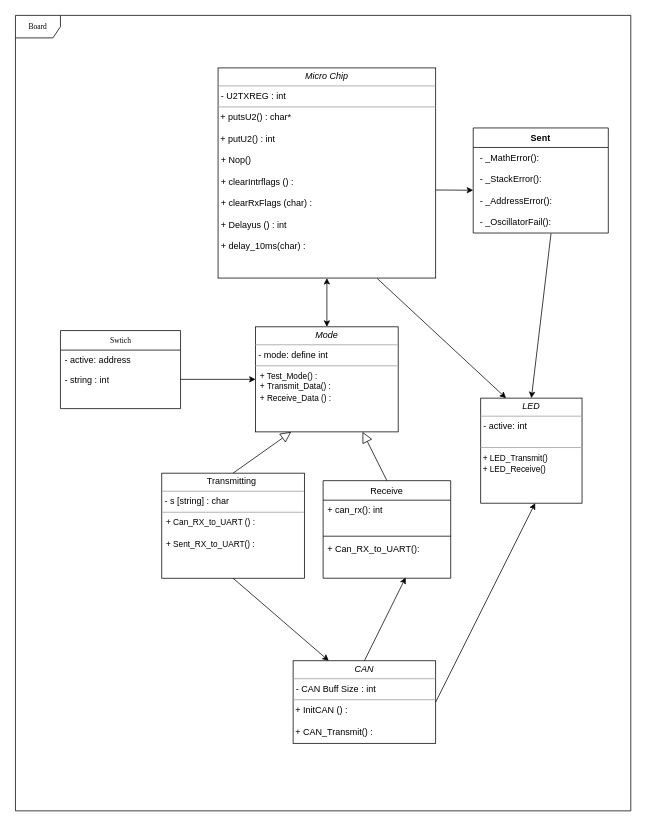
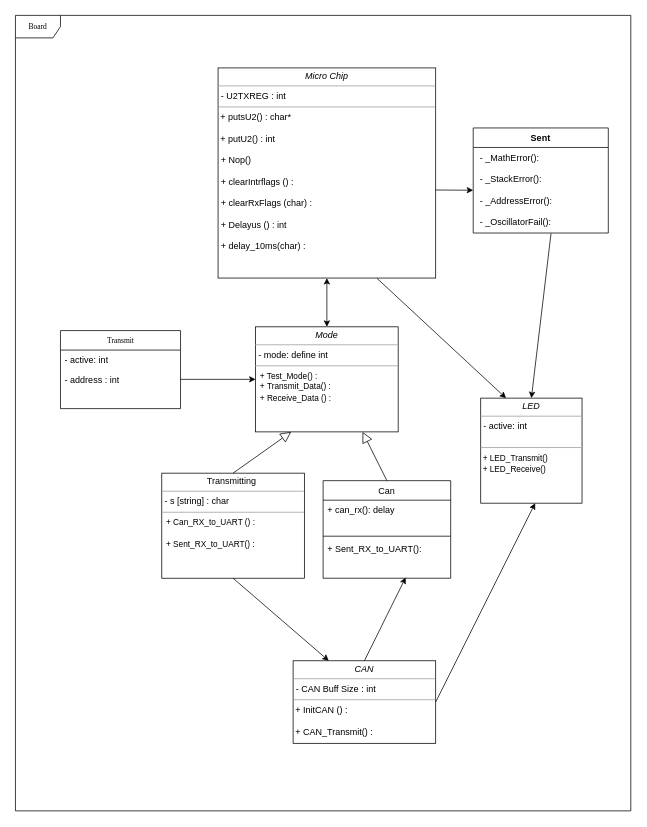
  <mxCell id="0" />
  <mxCell id="1" parent="0" />
  <mxCell id="2" value="Board" style="shape=umlFrame;whiteSpace=wrap;html=1;rounded=0;shadow=0;comic=0;labelBackgroundColor=none;strokeWidth=1;fontFamily=Verdana;fontSize=10;align=center;" parent="1" vertex="1"><mxGeometry x="20" y="20" width="820" height="1060" as="geometry" /></mxCell>
- <mxCell id="3" value="Swtich" style="swimlane;html=1;fontStyle=0;childLayout=stackLayout;horizontal=1;startSize=26;fillColor=none;horizontalStack=0;resizeParent=1;resizeLast=0;collapsible=1;marginBottom=0;swimlaneFillColor=#ffffff;rounded=0;shadow=0;comic=0;labelBackgroundColor=none;strokeWidth=1;fontFamily=Verdana;fontSize=10;align=center;" parent="1" vertex="1"><mxGeometry x="80" y="440" width="160" height="104" as="geometry" /></mxCell>
- <mxCell id="4" value="- active: address" style="text;html=1;strokeColor=none;fillColor=none;align=left;verticalAlign=top;spacingLeft=4;spacingRight=4;whiteSpace=wrap;overflow=hidden;rotatable=0;points=[[0,0.5],[1,0.5]];portConstraint=eastwest;" parent="3" vertex="1"><mxGeometry y="26" width="160" height="26" as="geometry" /></mxCell>
- <mxCell id="5" value="- string : int" style="text;html=1;strokeColor=none;fillColor=none;align=left;verticalAlign=top;spacingLeft=4;spacingRight=4;whiteSpace=wrap;overflow=hidden;rotatable=0;points=[[0,0.5],[1,0.5]];portConstraint=eastwest;" parent="3" vertex="1"><mxGeometry y="52" width="160" height="26" as="geometry" /></mxCell>
+ <mxCell id="3" value="Transmit" style="swimlane;html=1;fontStyle=0;childLayout=stackLayout;horizontal=1;startSize=26;fillColor=none;horizontalStack=0;resizeParent=1;resizeLast=0;collapsible=1;marginBottom=0;swimlaneFillColor=#ffffff;rounded=0;shadow=0;comic=0;labelBackgroundColor=none;strokeWidth=1;fontFamily=Verdana;fontSize=10;align=center;" parent="1" vertex="1"><mxGeometry x="80" y="440" width="160" height="104" as="geometry" /></mxCell>
+ <mxCell id="4" value="- active: int" style="text;html=1;strokeColor=none;fillColor=none;align=left;verticalAlign=top;spacingLeft=4;spacingRight=4;whiteSpace=wrap;overflow=hidden;rotatable=0;points=[[0,0.5],[1,0.5]];portConstraint=eastwest;" parent="3" vertex="1"><mxGeometry y="26" width="160" height="26" as="geometry" /></mxCell>
+ <mxCell id="5" value="- address : int" style="text;html=1;strokeColor=none;fillColor=none;align=left;verticalAlign=top;spacingLeft=4;spacingRight=4;whiteSpace=wrap;overflow=hidden;rotatable=0;points=[[0,0.5],[1,0.5]];portConstraint=eastwest;" parent="3" vertex="1"><mxGeometry y="52" width="160" height="26" as="geometry" /></mxCell>
  <mxCell id="6" value="&lt;p style=&quot;margin:0px;margin-top:4px;text-align:center;&quot;&gt;&lt;i&gt;Micro Chip&lt;/i&gt;&lt;/p&gt;&lt;hr size=&quot;1&quot;&gt;&lt;p style=&quot;margin:0px;margin-left:4px;&quot;&gt;-&amp;nbsp;U2TXREG : int&lt;br&gt;&lt;/p&gt;&lt;hr size=&quot;1&quot;&gt;&amp;nbsp;+ putsU2() : char*&lt;br&gt;&lt;br&gt;&amp;nbsp;+&amp;nbsp;putU2() : int&lt;br&gt;&lt;p style=&quot;margin:0px;margin-left:4px;&quot;&gt;&lt;br&gt;&lt;/p&gt;&lt;p style=&quot;margin:0px;margin-left:4px;&quot;&gt;+ Nop()&lt;/p&gt;&lt;p style=&quot;margin:0px;margin-left:4px;&quot;&gt;&lt;br&gt;&lt;/p&gt;&lt;p style=&quot;margin:0px;margin-left:4px;&quot;&gt;+ clearIntrflags () :&lt;/p&gt;&lt;p style=&quot;margin:0px;margin-left:4px;&quot;&gt;&lt;br&gt;&lt;/p&gt;&lt;p style=&quot;margin:0px;margin-left:4px;&quot;&gt;+&amp;nbsp;clearRxFlags (char) :&lt;/p&gt;&lt;p style=&quot;margin:0px;margin-left:4px;&quot;&gt;&lt;br&gt;&lt;/p&gt;&lt;p style=&quot;margin:0px;margin-left:4px;&quot;&gt;+ Delayus () : int&amp;nbsp;&lt;/p&gt;&lt;p style=&quot;margin:0px;margin-left:4px;&quot;&gt;&lt;br&gt;&lt;/p&gt;&lt;p style=&quot;margin:0px;margin-left:4px;&quot;&gt;+ delay_10ms(char) :&amp;nbsp;&lt;/p&gt;" style="verticalAlign=top;align=left;overflow=fill;fontSize=12;fontFamily=Helvetica;html=1;rounded=0;shadow=0;comic=0;labelBackgroundColor=none;strokeWidth=1" parent="1" vertex="1"><mxGeometry x="290" y="90" width="290" height="280" as="geometry" /></mxCell>
  <mxCell id="7" value="&lt;p style=&quot;margin:0px;margin-top:4px;text-align:center;&quot;&gt;&lt;i&gt;LED&lt;/i&gt;&lt;/p&gt;&lt;hr size=&quot;1&quot;&gt;&lt;p style=&quot;margin:0px;margin-left:4px;&quot;&gt;- active: int&lt;br&gt;&lt;br&gt;&lt;/p&gt;&lt;hr size=&quot;1&quot;&gt;&lt;font style=&quot;font-size: 11px;&quot;&gt;&amp;nbsp;+ LED_Transmit()&lt;br&gt;&amp;nbsp;+ LED_Receive()&lt;br&gt;&lt;br&gt;&lt;/font&gt;" style="verticalAlign=top;align=left;overflow=fill;fontSize=12;fontFamily=Helvetica;html=1;rounded=0;shadow=0;comic=0;labelBackgroundColor=none;strokeWidth=1;strokeColor=default;" parent="1" vertex="1"><mxGeometry x="640" y="530" width="135" height="140" as="geometry" /></mxCell>
  <mxCell id="8" value="&lt;p style=&quot;margin:0px;margin-top:4px;text-align:center;&quot;&gt;&lt;i&gt;Mode&lt;/i&gt;&lt;/p&gt;&lt;hr size=&quot;1&quot;&gt;&lt;p style=&quot;margin:0px;margin-left:4px;&quot;&gt;- mode: define int&lt;br&gt;&lt;/p&gt;&lt;hr size=&quot;1&quot;&gt;&lt;font style=&quot;font-size: 11px;&quot;&gt;&amp;nbsp; + Test_Mode() :&amp;nbsp;&lt;br&gt;&amp;nbsp; +&amp;nbsp;Transmit_Data() :&lt;br&gt;&amp;nbsp; + Receive_Data () :&lt;br&gt;&lt;br&gt;&lt;/font&gt;" style="verticalAlign=top;align=left;overflow=fill;fontSize=12;fontFamily=Helvetica;html=1;rounded=0;shadow=0;comic=0;labelBackgroundColor=none;strokeWidth=1;strokeColor=default;" parent="1" vertex="1"><mxGeometry x="340" y="435" width="190" height="140" as="geometry" /></mxCell>
  <mxCell id="9" value="&lt;p style=&quot;margin:0px;margin-top:4px;text-align:center;&quot;&gt;Transmitting&amp;nbsp;&lt;br&gt;&lt;/p&gt;&lt;hr size=&quot;1&quot;&gt;&lt;p style=&quot;margin:0px;margin-left:4px;&quot;&gt;- s [string] : char&lt;br&gt;&lt;/p&gt;&lt;hr size=&quot;1&quot;&gt;&lt;font style=&quot;font-size: 11px;&quot;&gt;&amp;nbsp; +&amp;nbsp;Can_RX_to_UART () :&lt;br&gt;&lt;br&gt;&amp;nbsp; +&amp;nbsp;Sent_RX_to_UART() :&lt;br&gt;&lt;br&gt;&lt;/font&gt;" style="verticalAlign=top;align=left;overflow=fill;fontSize=12;fontFamily=Helvetica;html=1;rounded=0;shadow=0;comic=0;labelBackgroundColor=none;strokeWidth=1;strokeColor=default;" parent="1" vertex="1"><mxGeometry x="215" y="630" width="190" height="140" as="geometry" /></mxCell>
  <mxCell id="10" value="&lt;p style=&quot;margin:0px;margin-top:4px;text-align:center;&quot;&gt;&lt;i&gt;CAN&lt;/i&gt;&lt;/p&gt;&lt;hr size=&quot;1&quot;&gt;&lt;p style=&quot;margin:0px;margin-left:4px;&quot;&gt;- CAN Buff Size : int&lt;br&gt;&lt;/p&gt;&lt;hr size=&quot;1&quot;&gt;&amp;nbsp;+ InitCAN () :&lt;br&gt;&lt;br&gt;&amp;nbsp;+&amp;nbsp;CAN_Transmit() :&lt;br&gt;&lt;p style=&quot;margin:0px;margin-left:4px;&quot;&gt;&lt;br&gt;&lt;/p&gt;" style="verticalAlign=top;align=left;overflow=fill;fontSize=12;fontFamily=Helvetica;html=1;rounded=0;shadow=0;comic=0;labelBackgroundColor=none;strokeWidth=1" parent="1" vertex="1"><mxGeometry x="390" y="880" width="190" height="110" as="geometry" /></mxCell>
  <mxCell id="11" value="" style="endArrow=classic;html=1;rounded=0;entryX=0;entryY=0.5;entryDx=0;entryDy=0;exitX=1;exitY=0.5;exitDx=0;exitDy=0;" parent="1" source="5" target="8" edge="1"><mxGeometry width="50" height="50" relative="1" as="geometry"><mxPoint x="430" y="440" as="sourcePoint" /><mxPoint x="480" y="390" as="targetPoint" /></mxGeometry></mxCell>
  <mxCell id="12" value="" style="endArrow=classic;html=1;rounded=0;entryX=0.25;entryY=0;entryDx=0;entryDy=0;exitX=0.5;exitY=1;exitDx=0;exitDy=0;" parent="1" source="9" target="10" edge="1"><mxGeometry width="50" height="50" relative="1" as="geometry"><mxPoint x="430" y="780" as="sourcePoint" /><mxPoint x="480" y="730" as="targetPoint" /></mxGeometry></mxCell>
  <mxCell id="13" value="" style="endArrow=classic;html=1;rounded=0;entryX=0.537;entryY=1;entryDx=0;entryDy=0;entryPerimeter=0;exitX=1;exitY=0.5;exitDx=0;exitDy=0;" parent="1" source="10" target="7" edge="1"><mxGeometry width="50" height="50" relative="1" as="geometry"><mxPoint x="430" y="780" as="sourcePoint" /><mxPoint x="480" y="730" as="targetPoint" /></mxGeometry></mxCell>
  <mxCell id="14" value="" style="endArrow=classic;html=1;rounded=0;exitX=0.731;exitY=1.002;exitDx=0;exitDy=0;exitPerimeter=0;entryX=0.25;entryY=0;entryDx=0;entryDy=0;" parent="1" source="6" target="7" edge="1"><mxGeometry width="50" height="50" relative="1" as="geometry"><mxPoint x="480" y="370" as="sourcePoint" /><mxPoint x="486.562" y="160" as="targetPoint" /></mxGeometry></mxCell>
- <mxCell id="15" value="&lt;span style=&quot;font-weight: 400;&quot;&gt;Receive&lt;/span&gt;" style="swimlane;fontStyle=1;align=center;verticalAlign=top;childLayout=stackLayout;horizontal=1;startSize=26;horizontalStack=0;resizeParent=1;resizeParentMax=0;resizeLast=0;collapsible=1;marginBottom=0;whiteSpace=wrap;html=1;" parent="1" vertex="1"><mxGeometry x="430" y="640" width="170" height="130" as="geometry" /></mxCell>
- <mxCell id="16" value="+ can_rx(): int&lt;br&gt;" style="text;strokeColor=none;fillColor=none;align=left;verticalAlign=top;spacingLeft=4;spacingRight=4;overflow=hidden;rotatable=0;points=[[0,0.5],[1,0.5]];portConstraint=eastwest;whiteSpace=wrap;html=1;" parent="15" vertex="1"><mxGeometry y="26" width="170" height="44" as="geometry" /></mxCell>
+ <mxCell id="15" value="&lt;span style=&quot;font-weight: 400;&quot;&gt;Can&lt;/span&gt;" style="swimlane;fontStyle=1;align=center;verticalAlign=top;childLayout=stackLayout;horizontal=1;startSize=26;horizontalStack=0;resizeParent=1;resizeParentMax=0;resizeLast=0;collapsible=1;marginBottom=0;whiteSpace=wrap;html=1;" parent="1" vertex="1"><mxGeometry x="430" y="640" width="170" height="130" as="geometry" /></mxCell>
+ <mxCell id="16" value="+ can_rx(): delay&lt;br&gt;" style="text;strokeColor=none;fillColor=none;align=left;verticalAlign=top;spacingLeft=4;spacingRight=4;overflow=hidden;rotatable=0;points=[[0,0.5],[1,0.5]];portConstraint=eastwest;whiteSpace=wrap;html=1;" parent="15" vertex="1"><mxGeometry y="26" width="170" height="44" as="geometry" /></mxCell>
  <mxCell id="17" value="" style="line;strokeWidth=1;fillColor=none;align=left;verticalAlign=middle;spacingTop=-1;spacingLeft=3;spacingRight=3;rotatable=0;labelPosition=right;points=[];portConstraint=eastwest;strokeColor=inherit;" parent="15" vertex="1"><mxGeometry y="70" width="170" height="8" as="geometry" /></mxCell>
- <mxCell id="18" value="+ Can_RX_to_UART():&lt;br style=&quot;border-color: var(--border-color);&quot;&gt;&lt;br style=&quot;border-color: var(--border-color);&quot;&gt;" style="text;strokeColor=none;fillColor=none;align=left;verticalAlign=top;spacingLeft=4;spacingRight=4;overflow=hidden;rotatable=0;points=[[0,0.5],[1,0.5]];portConstraint=eastwest;whiteSpace=wrap;html=1;" parent="15" vertex="1"><mxGeometry y="78" width="170" height="52" as="geometry" /></mxCell>
+ <mxCell id="18" value="+ Sent_RX_to_UART():&lt;br style=&quot;border-color: var(--border-color);&quot;&gt;&lt;br style=&quot;border-color: var(--border-color);&quot;&gt;" style="text;strokeColor=none;fillColor=none;align=left;verticalAlign=top;spacingLeft=4;spacingRight=4;overflow=hidden;rotatable=0;points=[[0,0.5],[1,0.5]];portConstraint=eastwest;whiteSpace=wrap;html=1;" parent="15" vertex="1"><mxGeometry y="78" width="170" height="52" as="geometry" /></mxCell>
  <mxCell id="19" value="" style="endArrow=classic;startArrow=classic;html=1;rounded=0;entryX=0.5;entryY=1;entryDx=0;entryDy=0;exitX=0.5;exitY=0;exitDx=0;exitDy=0;" parent="1" source="8" target="6" edge="1"><mxGeometry width="50" height="50" relative="1" as="geometry"><mxPoint x="500" y="400" as="sourcePoint" /><mxPoint x="550" y="350" as="targetPoint" /></mxGeometry></mxCell>
  <mxCell id="20" value="" style="endArrow=classic;html=1;rounded=0;entryX=0.647;entryY=0.981;entryDx=0;entryDy=0;entryPerimeter=0;exitX=0.5;exitY=0;exitDx=0;exitDy=0;" parent="1" source="10" target="18" edge="1"><mxGeometry width="50" height="50" relative="1" as="geometry"><mxPoint x="500" y="820" as="sourcePoint" /><mxPoint x="550" y="770" as="targetPoint" /></mxGeometry></mxCell>
  <mxCell id="21" value="Sent" style="swimlane;fontStyle=1;align=center;verticalAlign=top;childLayout=stackLayout;horizontal=1;startSize=26;horizontalStack=0;resizeParent=1;resizeParentMax=0;resizeLast=0;collapsible=1;marginBottom=0;whiteSpace=wrap;html=1;" parent="1" vertex="1"><mxGeometry x="630" y="170" width="180" height="140" as="geometry" /></mxCell>
  <mxCell id="22" value="&amp;nbsp;- _MathError():&lt;br&gt;&lt;br&gt;&amp;nbsp;- _StackError():&lt;br&gt;&lt;br&gt;&amp;nbsp;- _AddressError():&lt;br style=&quot;border-color: var(--border-color);&quot;&gt;&lt;br style=&quot;border-color: var(--border-color);&quot;&gt;&amp;nbsp;- _OscillatorFail():" style="text;strokeColor=none;fillColor=none;align=left;verticalAlign=top;spacingLeft=4;spacingRight=4;overflow=hidden;rotatable=0;points=[[0,0.5],[1,0.5]];portConstraint=eastwest;whiteSpace=wrap;html=1;" parent="21" vertex="1"><mxGeometry y="26" width="180" height="114" as="geometry" /></mxCell>
  <mxCell id="23" value="" style="endArrow=classic;html=1;rounded=0;entryX=0;entryY=0.5;entryDx=0;entryDy=0;exitX=1;exitY=0.581;exitDx=0;exitDy=0;exitPerimeter=0;" parent="1" source="6" target="22" edge="1"><mxGeometry width="50" height="50" relative="1" as="geometry"><mxPoint x="500" y="400" as="sourcePoint" /><mxPoint x="550" y="350" as="targetPoint" /></mxGeometry></mxCell>
  <mxCell id="24" value="" style="endArrow=classic;html=1;rounded=0;entryX=0.5;entryY=0;entryDx=0;entryDy=0;exitX=0.576;exitY=1.005;exitDx=0;exitDy=0;exitPerimeter=0;" parent="1" source="22" target="7" edge="1"><mxGeometry width="50" height="50" relative="1" as="geometry"><mxPoint x="500" y="400" as="sourcePoint" /><mxPoint x="550" y="350" as="targetPoint" /></mxGeometry></mxCell>
  <mxCell id="25" value="" style="endArrow=block;endFill=0;endSize=12;html=1;rounded=0;entryX=0.25;entryY=1;entryDx=0;entryDy=0;exitX=0.5;exitY=0;exitDx=0;exitDy=0;" edge="1" parent="1" source="9" target="8"><mxGeometry width="160" relative="1" as="geometry"><mxPoint x="630" y="420" as="sourcePoint" /><mxPoint x="790" y="420" as="targetPoint" /></mxGeometry></mxCell>
  <mxCell id="26" value="" style="endArrow=block;endFill=0;endSize=12;html=1;rounded=0;entryX=0.75;entryY=1;entryDx=0;entryDy=0;exitX=0.5;exitY=0;exitDx=0;exitDy=0;" edge="1" parent="1" source="15" target="8"><mxGeometry width="160" relative="1" as="geometry"><mxPoint x="325" y="650" as="sourcePoint" /><mxPoint x="398" y="590" as="targetPoint" /></mxGeometry></mxCell>
